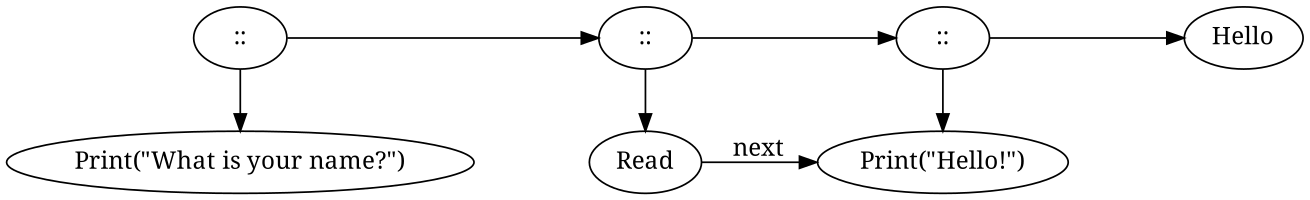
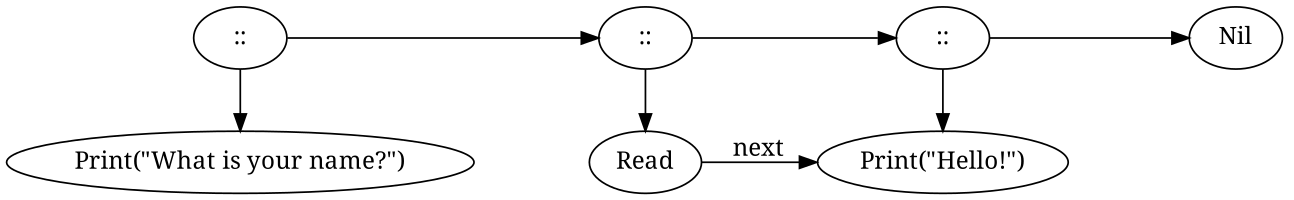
  digraph {
    rankdir=LR
    fontname="Noto Serif"
    node [fontname="Noto Serif"]
    edge [fontname="Noto Serif"]
    n1 [label="::"]
    n2 [label="Print(\"What is your name?\")"]
    n3 [label="::"]
    n4 [label=Read]
    n5 [label="::"]
    n6 [label="Print(\"Hello!\")"]
-   n7 [label=Hello]
+   n7 [label=Nil]
    n8 [label=Stop style=invis]
    subgraph sub_1 {
      rank=same
      n1
      n2
    }
    subgraph sub_2 {
      rank=same
      n3
      n4
    }
    subgraph sub_3 {
      rank=same
      n5
      n6
    }
    n1 -> n2
    n1 -> n3
    n2 -> n4 [label=next style=invis]
    n3 -> n4
    n3 -> n5
    n4 -> n6 [label=next]
    n5 -> n6
    n5 -> n7
    n6 -> n8 [label=next style=invis]
  }
